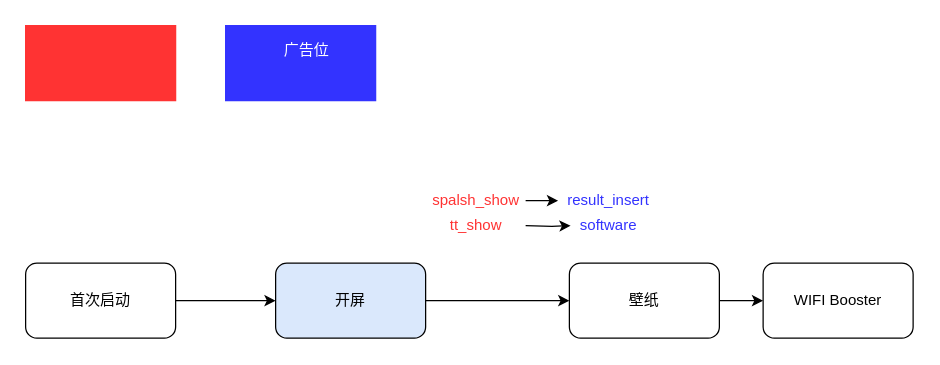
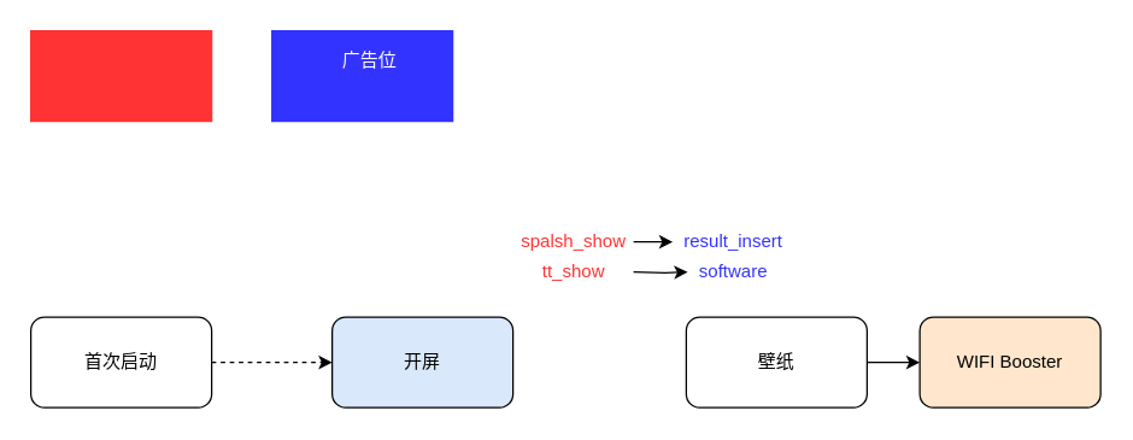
  <mxCell id="0" />
  <mxCell id="1" parent="0" />
- <mxCell id="2" style="edgeStyle=orthogonalEdgeStyle;rounded=0;orthogonalLoop=1;jettySize=auto;html=1;exitX=1;exitY=0.5;exitDx=0;exitDy=0;entryX=0;entryY=0.5;entryDx=0;entryDy=0;" edge="1" parent="1" source="3" target="5"><mxGeometry relative="1" as="geometry" /></mxCell>
+ <mxCell id="2" style="edgeStyle=orthogonalEdgeStyle;rounded=0;orthogonalLoop=1;jettySize=auto;html=1;exitX=1;exitY=0.5;exitDx=0;exitDy=0;entryX=0;entryY=0.5;entryDx=0;entryDy=0;dashed=1;" edge="1" parent="1" source="3" target="5"><mxGeometry relative="1" as="geometry" /></mxCell>
  <mxCell id="3" value="首次启动" style="rounded=1;whiteSpace=wrap;html=1;" vertex="1" parent="1"><mxGeometry x="20" y="210" width="120" height="60" as="geometry" /></mxCell>
- <mxCell id="4" style="edgeStyle=orthogonalEdgeStyle;rounded=0;orthogonalLoop=1;jettySize=auto;html=1;exitX=1;exitY=0.5;exitDx=0;exitDy=0;" edge="1" parent="1" source="5" target="7"><mxGeometry relative="1" as="geometry" /></mxCell>
  <mxCell id="5" value="开屏" style="rounded=1;whiteSpace=wrap;html=1;fillColor=#dae8fc;" vertex="1" parent="1"><mxGeometry x="220" y="210" width="120" height="60" as="geometry" /></mxCell>
  <mxCell id="6" style="edgeStyle=orthogonalEdgeStyle;rounded=0;orthogonalLoop=1;jettySize=auto;html=1;exitX=1;exitY=0.5;exitDx=0;exitDy=0;fontColor=#FFFFFF;" edge="1" parent="1" source="7"><mxGeometry relative="1" as="geometry"><mxPoint x="610" y="240" as="targetPoint" /></mxGeometry></mxCell>
  <mxCell id="7" value="壁纸" style="rounded=1;whiteSpace=wrap;html=1;" vertex="1" parent="1"><mxGeometry x="455" y="210" width="120" height="60" as="geometry" /></mxCell>
  <mxCell id="8" value="" style="edgeStyle=orthogonalEdgeStyle;rounded=0;orthogonalLoop=1;jettySize=auto;html=1;fontColor=#FF3333;" edge="1" parent="1" source="9" target="14"><mxGeometry relative="1" as="geometry" /></mxCell>
  <mxCell id="9" value="spalsh_show" style="text;html=1;align=center;verticalAlign=middle;resizable=0;points=[];autosize=1;strokeColor=none;fillColor=none;fontColor=#FF3333;" vertex="1" parent="1"><mxGeometry x="340" y="150" width="80" height="20" as="geometry" /></mxCell>
  <mxCell id="10" value="tt_show" style="text;html=1;align=center;verticalAlign=middle;resizable=0;points=[];autosize=1;strokeColor=none;fillColor=none;fontColor=#FF3333;" vertex="1" parent="1"><mxGeometry x="350" y="170" width="60" height="20" as="geometry" /></mxCell>
  <mxCell id="11" value="" style="rounded=0;whiteSpace=wrap;html=1;fontColor=#FF3333;strokeColor=#FF3333;fillColor=#FF3333;" vertex="1" parent="1"><mxGeometry x="20" y="20" width="120" height="60" as="geometry" /></mxCell>
  <mxCell id="12" value="" style="rounded=0;whiteSpace=wrap;html=1;fontColor=#FF3333;strokeColor=#3333FF;fillColor=#3333FF;" vertex="1" parent="1"><mxGeometry x="180" y="20" width="120" height="60" as="geometry" /></mxCell>
  <mxCell id="13" value="&lt;font color=&quot;#ffffff&quot;&gt;&lt;span&gt;广告位&lt;/span&gt;&lt;/font&gt;" style="text;html=1;strokeColor=none;fillColor=none;align=center;verticalAlign=middle;whiteSpace=wrap;rounded=0;fontColor=#FF3333;" vertex="1" parent="1"><mxGeometry x="195" y="30" width="100" height="20" as="geometry" /></mxCell>
  <mxCell id="14" value="result_insert" style="text;html=1;align=center;verticalAlign=middle;resizable=0;points=[];autosize=1;strokeColor=none;fillColor=none;fontColor=#3333FF;" vertex="1" parent="1"><mxGeometry x="446" y="150" width="80" height="20" as="geometry" /></mxCell>
  <mxCell id="15" value="" style="edgeStyle=orthogonalEdgeStyle;rounded=0;orthogonalLoop=1;jettySize=auto;html=1;fontColor=#FF3333;" edge="1" parent="1" target="16"><mxGeometry relative="1" as="geometry"><mxPoint x="420" y="180" as="sourcePoint" /></mxGeometry></mxCell>
  <mxCell id="16" value="software" style="text;html=1;align=center;verticalAlign=middle;resizable=0;points=[];autosize=1;strokeColor=none;fillColor=none;fontColor=#3333FF;" vertex="1" parent="1"><mxGeometry x="456" y="170" width="60" height="20" as="geometry" /></mxCell>
- <mxCell id="17" value="&lt;font color=&quot;#000000&quot;&gt;WIFI Booster&lt;/font&gt;" style="rounded=1;whiteSpace=wrap;html=1;fontColor=#FFFFFF;fillColor=#FFFFFF;" vertex="1" parent="1"><mxGeometry x="610" y="210" width="120" height="60" as="geometry" /></mxCell>
+ <mxCell id="17" value="&lt;font color=&quot;#000000&quot;&gt;WIFI Booster&lt;/font&gt;" style="rounded=1;whiteSpace=wrap;html=1;fontColor=#FFFFFF;fillColor=#ffe6cc;" vertex="1" parent="1"><mxGeometry x="610" y="210" width="120" height="60" as="geometry" /></mxCell>
